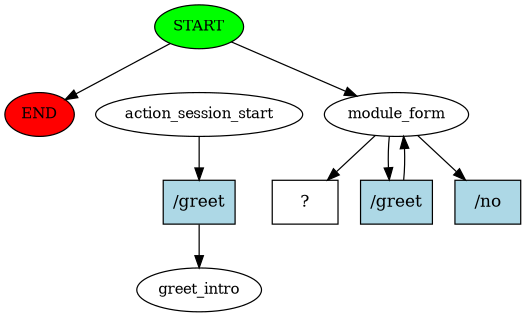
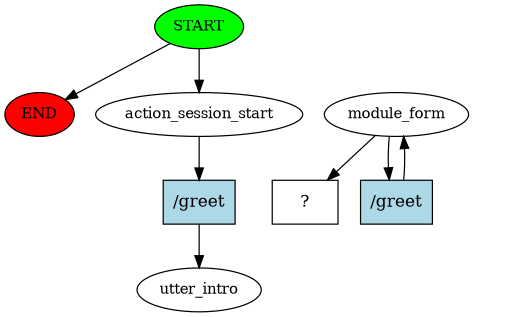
  digraph {
    node [fontsize=12 style=filled]
    n1 [fillcolor=green label=START]
    n2 [fillcolor=red label=END]
    n3 [label=action_session_start style=""]
    n4 [fillcolor=lightblue label="/greet" shape=rect fontsize=""]
-   n5 [label=greet_intro style=""]
+   n5 [label=utter_intro style=""]
    n6 [label=module_form style=""]
    n7 [label="  ?  " shape=rect fontsize="" style=""]
    n8 [fillcolor=lightblue label="/greet" shape=rect fontsize=""]
-   n9 [fillcolor=lightblue label="/no" shape=rect fontsize=""]
    n1 -> n2
-   n1 -> n6
+   n1 -> n3
    n3 -> n4
    n4 -> n5
    n6 -> n7
    n6 -> n8
-   n6 -> n9
    n8 -> n6
  }
